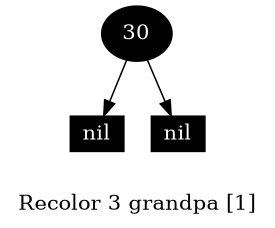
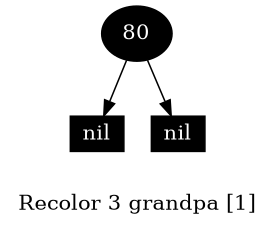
  digraph {
    label="Recolor 3 grandpa [1]"
    node [fillcolor=black fontcolor=white style=filled shape=box]
-   30 [width=0.5 shape=""]
+   30 [width=0.5 label=80 shape=""]
    n2 [height=0.2 label=nil width=0.3]
    n3 [height=0.2 label=nil width=0.3]
    30 -> n2
    30 -> n3
  }
